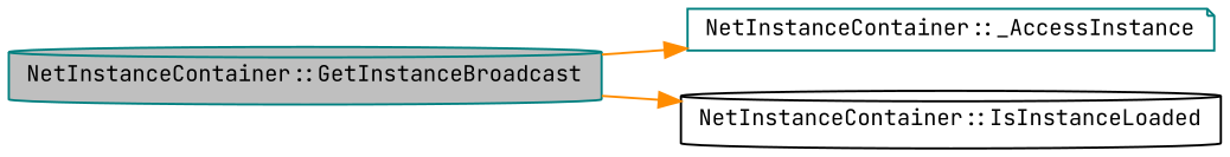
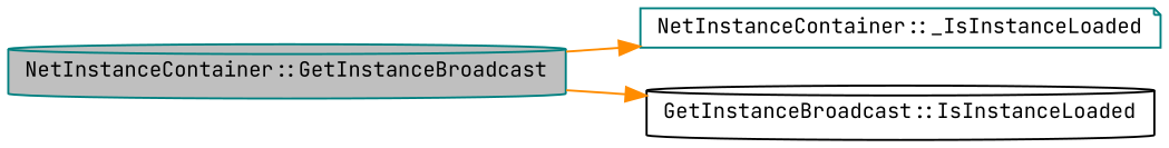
  digraph {
    fontname="JetBrains Mono"
    rankdir=LR
    node [color=teal fillcolor=white fontname="JetBrains Mono" fontsize=10 shape=cylinder style=filled]
    edge [color=darkorange fontname="JetBrains Mono" fontsize=10 labelfontname=FreeSans labelfontsize=10 style=solid]
    n1 [fillcolor=grey75 fontcolor=black height=0.2 label="NetInstanceContainer::GetInstanceBroadcast" width=0.4]
-   n2 [height=0.2 label="NetInstanceContainer::_AccessInstance" shape=note width=0.4]
-   n3 [color=black height=0.2 label="NetInstanceContainer::IsInstanceLoaded" width=0.4]
+   n2 [height=0.2 label="NetInstanceContainer::_IsInstanceLoaded" shape=note width=0.4]
+   n3 [color=black height=0.2 label="GetInstanceBroadcast::IsInstanceLoaded" width=0.4]
    n1 -> n2
    n1 -> n3
  }
